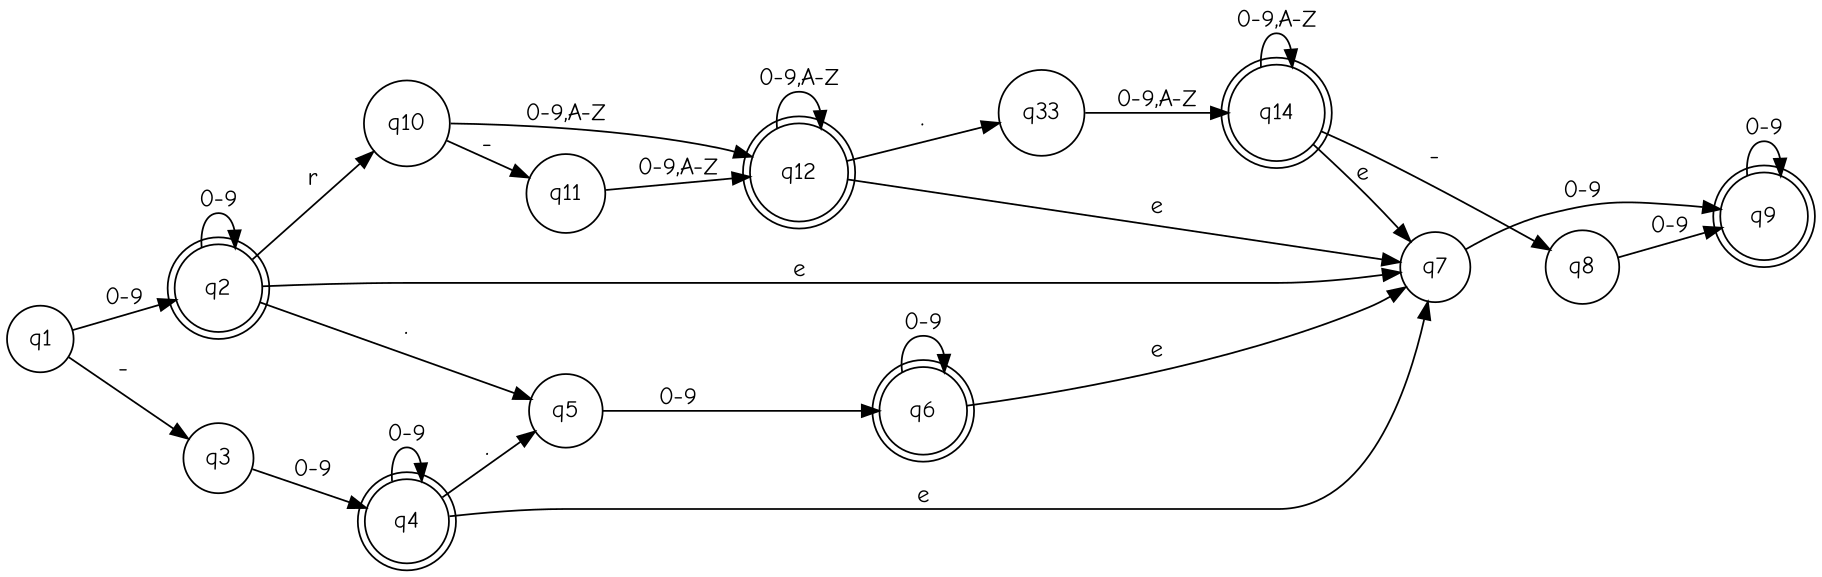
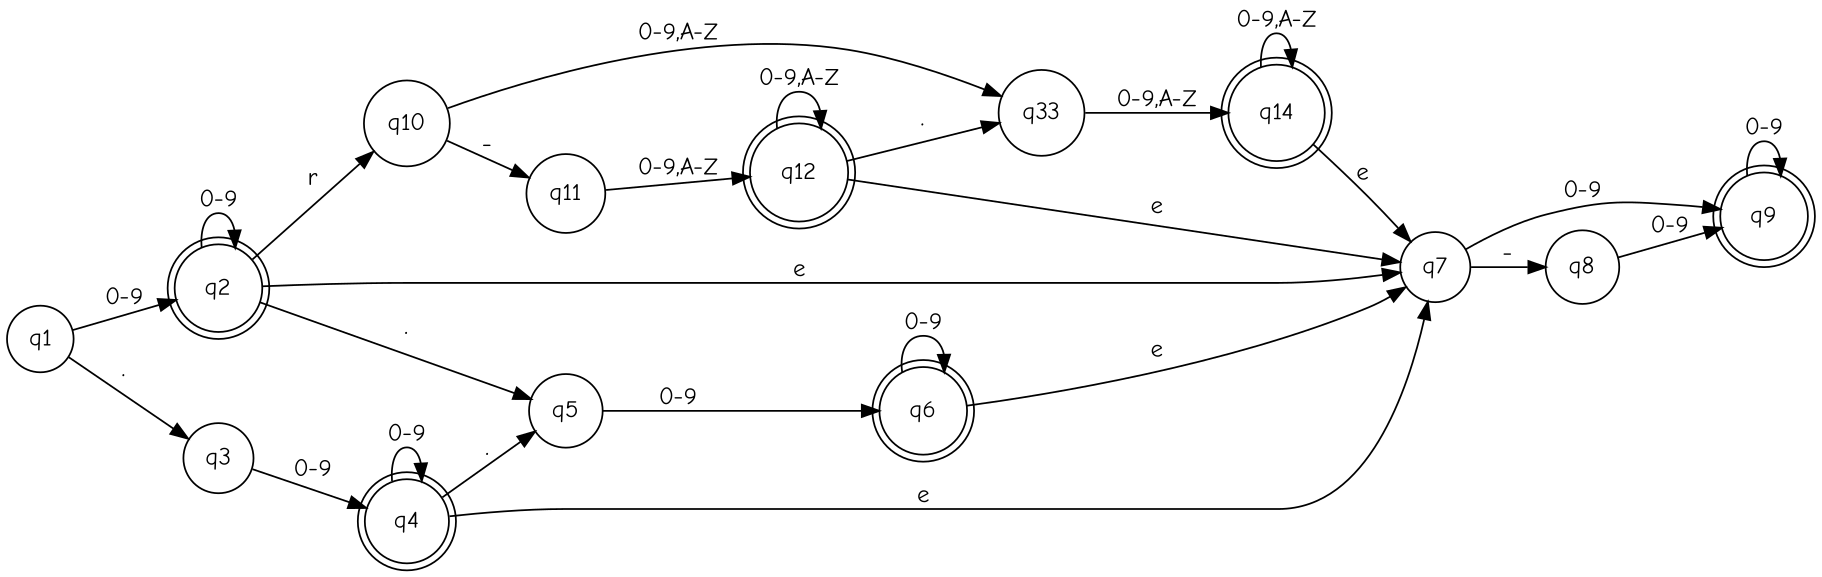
  digraph {
    fontname="Comic Neue"
    rankdir=LR
    node [fontname="Comic Neue" shape=circle]
    edge [fontname="Comic Neue"]
    q2 [shape=doublecircle]
    q5
    q7
    q10
    q6 [shape=doublecircle]
    q9 [shape=doublecircle]
    q8
    q12 [shape=doublecircle]
    q11
    q4 [shape=doublecircle]
    n11 [label=q33]
    q14 [shape=doublecircle]
    q1
    q3
    q2 -> q2 [label="0-9"]
    q2 -> q5 [label="."]
    q2 -> q7 [label=e]
    q2 -> q10 [label=r]
    q5 -> q6 [label="0-9"]
    q7 -> q9 [label="0-9"]
-   q14 -> q8 [label="-"]
-   q10 -> q12 [label="0-9,A-Z"]
+   q7 -> q8 [label="-"]
+   q10 -> n11 [label="0-9,A-Z"]
    q10 -> q11 [label="-"]
    q6 -> q7 [label=e]
    q6 -> q6 [label="0-9"]
    q9 -> q9 [label="0-9"]
    q8 -> q9 [label="0-9"]
    q12 -> q7 [label=e]
    q12 -> q12 [label="0-9,A-Z"]
    q12 -> n11 [label="."]
    q11 -> q12 [label="0-9,A-Z"]
    q4 -> q5 [label="."]
    q4 -> q7 [label=e]
    q4 -> q4 [label="0-9"]
    n11 -> q14 [label="0-9,A-Z"]
    q14 -> q7 [label=e]
    q14 -> q14 [label="0-9,A-Z"]
    q1 -> q2 [label="0-9"]
-   q1 -> q3 [label="-"]
+   q1 -> q3 [label="."]
    q3 -> q4 [label="0-9"]
  }
